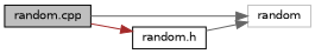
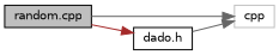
  digraph {
    rankdir=LR
    node [color=black fillcolor=white fontname=Helvetica fontsize=10 shape=record style=filled]
    edge [color=gray40 fontname=Helvetica fontsize=10 labelfontname=Helvetica labelfontsize=10 style=solid]
    n1 [fillcolor=grey75 fontcolor=black height=0.2 label="random.cpp" width=0.4]
-   n2 [color=grey75 height=0.2 label=random width=0.4]
-   n3 [height=0.2 label="random.h" width=0.4]
+   n2 [color=grey75 height=0.2 label=cpp width=0.4]
+   n3 [height=0.2 label="dado.h" width=0.4]
    n1 -> n2
    n1 -> n3 [color=brown]
    n3 -> n2
  }
